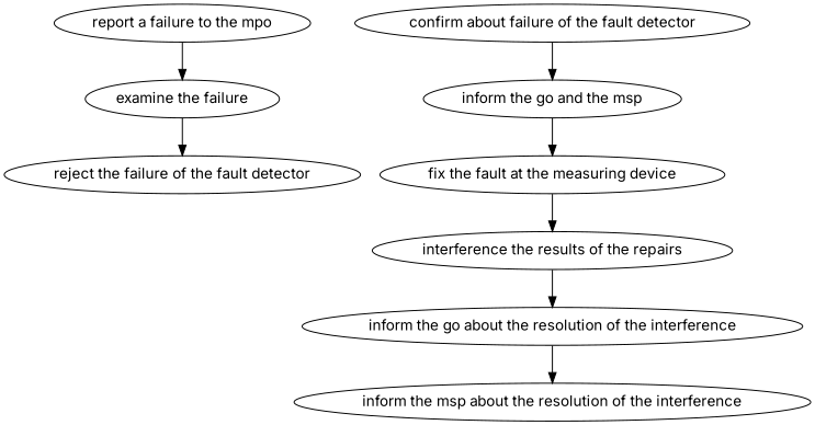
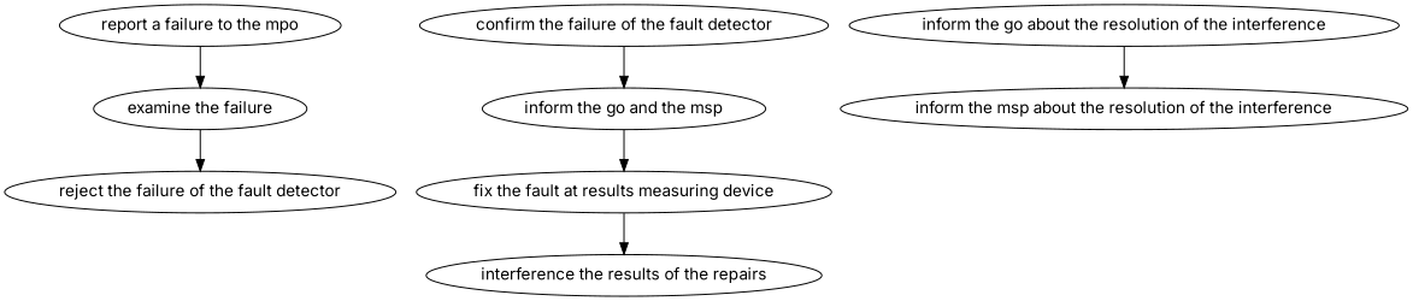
  strict digraph {
    fontname=Inter
    node [fontname=Inter]
    edge [attrs="{'type': 'flow', 'label': 'flow'}" fontname=Inter]
    "report a failure to the mpo" [attrs="{'type': 'Activity', 'label': 'report a failure to the mpo'}"]
    "examine the failure" [attrs="{'type': 'Activity', 'label': 'examine the failure'}"]
    "reject the failure of the fault detector" [attrs="{'type': 'Activity', 'label': 'reject the failure of the fault detector'}"]
-   "confirm the failure of the fault detector" [attrs="{'type': 'Activity', 'label': 'confirm the failure of the fault detector'}" label="confirm about failure of the fault detector"]
+   "confirm the failure of the fault detector" [attrs="{'type': 'Activity', 'label': 'confirm the failure of the fault detector'}"]
    "inform the go and the msp" [attrs="{'type': 'Activity', 'label': 'inform the go and the msp'}"]
-   "fix the fault at the measuring device" [attrs="{'type': 'Activity', 'label': 'fix the fault at the measuring device'}"]
+   "fix the fault at the measuring device" [attrs="{'type': 'Activity', 'label': 'fix the fault at the measuring device'}" label="fix the fault at results measuring device"]
    n7 [attrs="{'type': 'Activity', 'label': 'share the results of the repairs'}" label="interference the results of the repairs"]
    "inform the go about the resolution of the interference" [attrs="{'type': 'Activity', 'label': 'inform the go about the resolution of the interference'}"]
    "inform the msp about the resolution of the interference" [attrs="{'type': 'Activity', 'label': 'inform the msp about the resolution of the interference'}"]
    "report a failure to the mpo" -> "examine the failure"
    "examine the failure" -> "reject the failure of the fault detector"
    "confirm the failure of the fault detector" -> "inform the go and the msp"
    "inform the go and the msp" -> "fix the fault at the measuring device"
    "fix the fault at the measuring device" -> n7
-   n7 -> "inform the go about the resolution of the interference"
    "inform the go about the resolution of the interference" -> "inform the msp about the resolution of the interference"
  }
